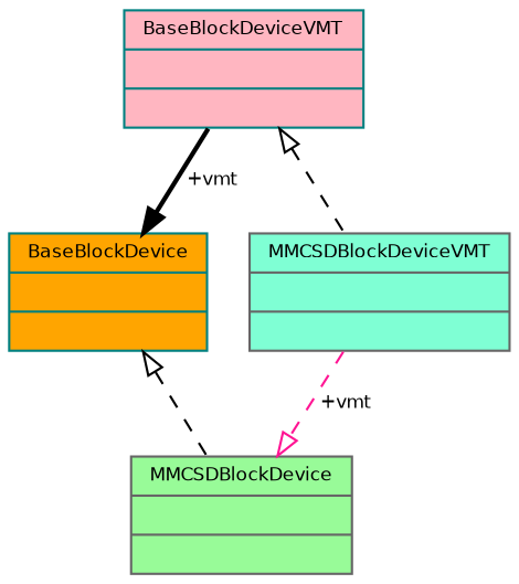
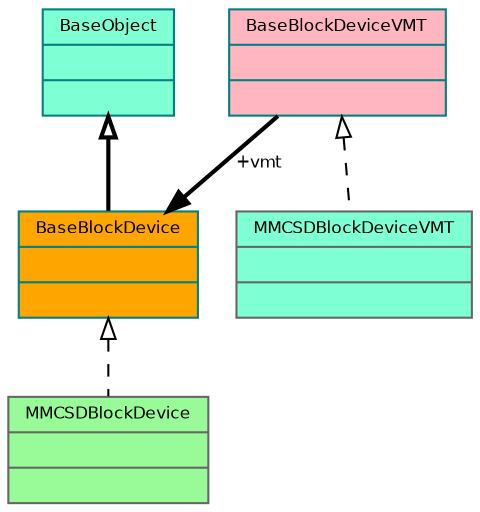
  digraph {
    node [color=teal fillcolor=aquamarine fontname=Helvetica fontsize=8 shape=record style=filled]
    edge [arrowtail=onormal color=black dir=back fontname=Helvetica fontsize=8 labelfontname=Helvetica labelfontsize=8 style=dashed]
    n1 [color=gray40 fillcolor=palegreen fontcolor=black height=0.2 label="{MMCSDBlockDevice\n||}" width=0.4]
    n2 [fillcolor=orange height=0.2 label="{BaseBlockDevice\n||}" width=0.4]
+   n3 [height=0.2 label="{BaseObject\n||}" width=0.4]
    n4 [fillcolor=lightpink height=0.2 label="{BaseBlockDeviceVMT\n||}" width=0.4]
    n5 [color=gray40 height=0.2 label="{MMCSDBlockDeviceVMT\n||}" width=0.4]
    n2 -> n1
+   n3 -> n2 [style=bold]
    n4 -> n2 [arrowhead=normal label=" +vmt" style=bold arrowtail="" dir=""]
    n4 -> n5
-   n5 -> n1 [arrowhead=onormal color=deeppink label=" +vmt" arrowtail="" dir=""]
  }
